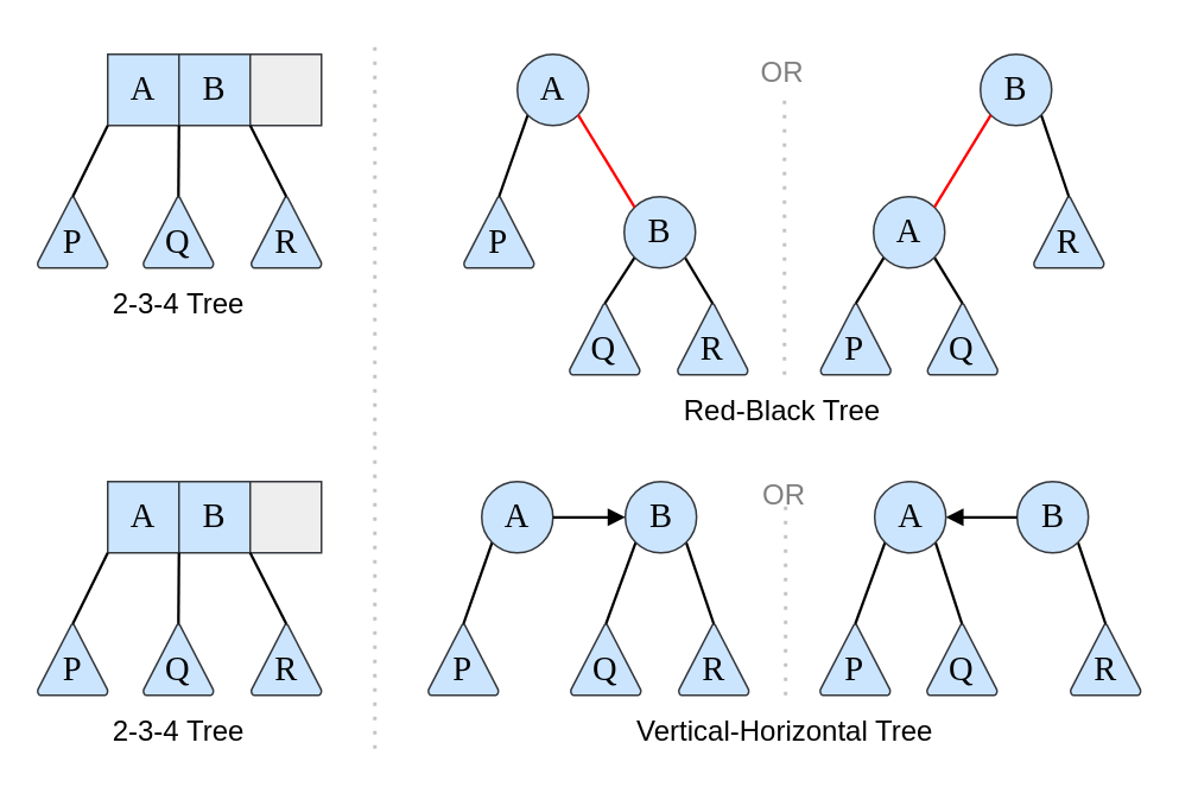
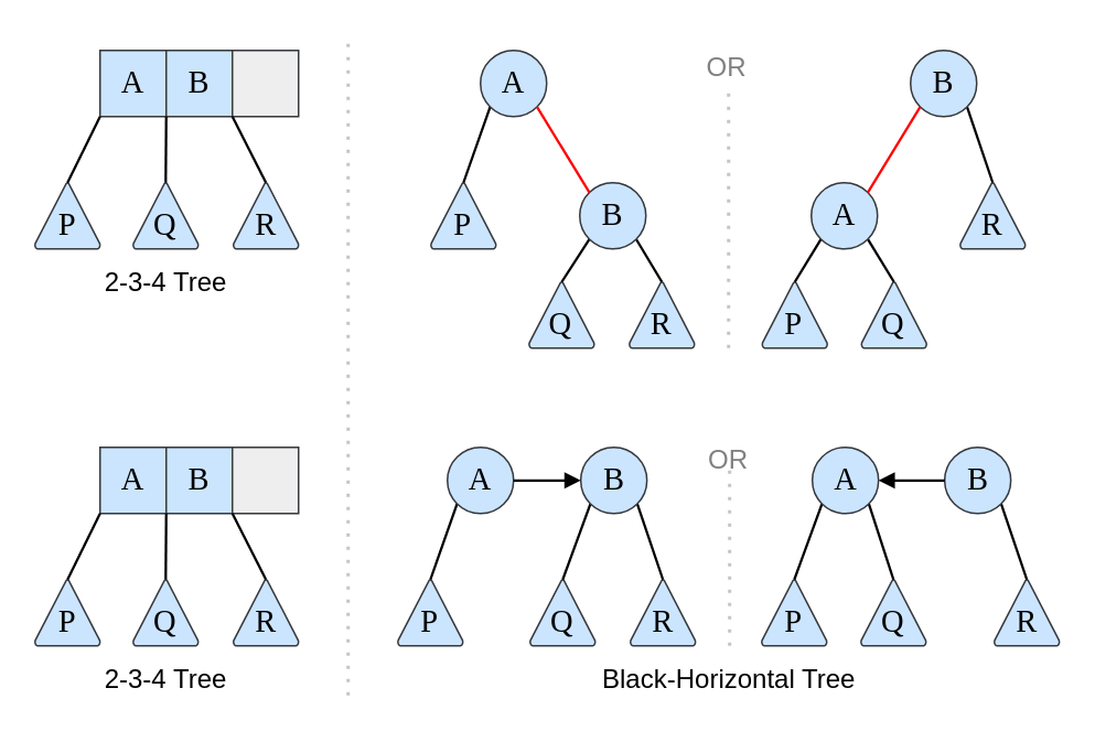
  <mxCell id="0" />
  <mxCell id="1" parent="0" />
  <mxCell id="2" value="" style="group" vertex="1" connectable="0" parent="1"><mxGeometry x="20" y="30" width="160" height="150" as="geometry" /></mxCell>
  <mxCell id="3" value="" style="group;fontFamily=Times New Roman;fontSize=19;" vertex="1" connectable="0" parent="2"><mxGeometry x="40" width="120" height="40" as="geometry" /></mxCell>
  <mxCell id="4" value="A" style="whiteSpace=wrap;html=1;aspect=fixed;fontFamily=Times New Roman;fontSize=19;fillColor=#cce5ff;strokeColor=#36393d;" vertex="1" parent="3"><mxGeometry width="40" height="40" as="geometry" /></mxCell>
  <mxCell id="5" value="B" style="whiteSpace=wrap;html=1;aspect=fixed;fontFamily=Times New Roman;fontSize=19;fillColor=#cce5ff;strokeColor=#36393d;" vertex="1" parent="3"><mxGeometry x="40" width="40" height="40" as="geometry" /></mxCell>
  <mxCell id="6" value="" style="whiteSpace=wrap;html=1;aspect=fixed;fontFamily=Times New Roman;fontSize=19;fillColor=#eeeeee;strokeColor=#36393d;" vertex="1" parent="3"><mxGeometry x="80" width="40" height="40" as="geometry" /></mxCell>
  <mxCell id="7" value="P" style="strokeWidth=1;html=1;shape=mxgraph.flowchart.extract_or_measurement;whiteSpace=wrap;fontFamily=Times New Roman;fontSize=19;verticalAlign=bottom;fillColor=#cce5ff;strokeColor=#36393d;" vertex="1" parent="2"><mxGeometry x="0.62" y="80" width="39.38" height="40" as="geometry" /></mxCell>
  <mxCell id="8" value="Q" style="strokeWidth=1;html=1;shape=mxgraph.flowchart.extract_or_measurement;whiteSpace=wrap;fontFamily=Times New Roman;fontSize=19;verticalAlign=bottom;fillColor=#cce5ff;strokeColor=#36393d;" vertex="1" parent="2"><mxGeometry x="60" y="80" width="39.38" height="40" as="geometry" /></mxCell>
  <mxCell id="9" value="R" style="strokeWidth=1;html=1;shape=mxgraph.flowchart.extract_or_measurement;whiteSpace=wrap;fontFamily=Times New Roman;fontSize=19;verticalAlign=bottom;fillColor=#cce5ff;strokeColor=#36393d;" vertex="1" parent="2"><mxGeometry x="120.62" y="80" width="39.38" height="40" as="geometry" /></mxCell>
  <mxCell id="10" style="rounded=0;orthogonalLoop=1;jettySize=auto;html=1;exitX=0;exitY=1;exitDx=0;exitDy=0;entryX=0.5;entryY=0;entryDx=0;entryDy=0;entryPerimeter=0;fontFamily=Times New Roman;fontSize=19;endArrow=none;endFill=0;strokeWidth=1.5;" edge="1" parent="2" source="5" target="8"><mxGeometry relative="1" as="geometry" /></mxCell>
  <mxCell id="11" style="rounded=0;orthogonalLoop=1;jettySize=auto;html=1;exitX=0;exitY=1;exitDx=0;exitDy=0;entryX=0.5;entryY=0;entryDx=0;entryDy=0;entryPerimeter=0;fontFamily=Times New Roman;fontSize=19;endArrow=none;endFill=0;strokeWidth=1.5;" edge="1" parent="2" source="4" target="7"><mxGeometry relative="1" as="geometry" /></mxCell>
  <mxCell id="12" style="rounded=0;orthogonalLoop=1;jettySize=auto;html=1;exitX=1;exitY=1;exitDx=0;exitDy=0;entryX=0.5;entryY=0;entryDx=0;entryDy=0;entryPerimeter=0;fontFamily=Times New Roman;fontSize=19;endArrow=none;endFill=0;strokeWidth=1.5;" edge="1" parent="2" source="5" target="9"><mxGeometry relative="1" as="geometry" /></mxCell>
  <mxCell id="13" value="2-3-4 Tree" style="text;html=1;strokeColor=none;fillColor=none;align=center;verticalAlign=middle;whiteSpace=wrap;rounded=0;strokeWidth=1;fontFamily=Helvetica;fontSize=16;labelPosition=center;verticalLabelPosition=middle;" vertex="1" parent="2"><mxGeometry y="130" width="160" height="20" as="geometry" /></mxCell>
  <mxCell id="14" value="" style="group" vertex="1" connectable="0" parent="1"><mxGeometry x="260" y="30" width="359.38" height="210" as="geometry" /></mxCell>
  <mxCell id="15" value="" style="group" vertex="1" connectable="0" parent="14"><mxGeometry width="159.69" height="180" as="geometry" /></mxCell>
  <mxCell id="16" value="P" style="strokeWidth=1;html=1;shape=mxgraph.flowchart.extract_or_measurement;whiteSpace=wrap;fontFamily=Times New Roman;fontSize=19;verticalAlign=bottom;fillColor=#cce5ff;strokeColor=#36393d;" vertex="1" parent="15"><mxGeometry y="80" width="39.38" height="40" as="geometry" /></mxCell>
  <mxCell id="17" value="Q" style="strokeWidth=1;html=1;shape=mxgraph.flowchart.extract_or_measurement;whiteSpace=wrap;fontFamily=Times New Roman;fontSize=19;verticalAlign=bottom;fillColor=#cce5ff;strokeColor=#36393d;" vertex="1" parent="15"><mxGeometry x="59.38" y="140" width="39.38" height="40" as="geometry" /></mxCell>
  <mxCell id="18" value="R" style="strokeWidth=1;html=1;shape=mxgraph.flowchart.extract_or_measurement;whiteSpace=wrap;fontFamily=Times New Roman;fontSize=19;verticalAlign=bottom;fillColor=#cce5ff;strokeColor=#36393d;" vertex="1" parent="15"><mxGeometry x="120" y="140" width="39.38" height="40" as="geometry" /></mxCell>
  <mxCell id="19" style="edgeStyle=none;rounded=0;orthogonalLoop=1;jettySize=auto;html=1;exitX=0;exitY=1;exitDx=0;exitDy=0;entryX=0.5;entryY=0;entryDx=0;entryDy=0;entryPerimeter=0;fontFamily=Helvetica;fontSize=16;endArrow=none;endFill=0;strokeWidth=1.5;" edge="1" parent="15" source="20" target="16"><mxGeometry relative="1" as="geometry" /></mxCell>
  <mxCell id="20" value="A" style="ellipse;whiteSpace=wrap;html=1;aspect=fixed;strokeWidth=1;fontFamily=Times New Roman;fontSize=19;fillColor=#cce5ff;strokeColor=#36393d;" vertex="1" parent="15"><mxGeometry x="30" width="40" height="40" as="geometry" /></mxCell>
  <mxCell id="21" style="edgeStyle=none;rounded=0;orthogonalLoop=1;jettySize=auto;html=1;exitX=0;exitY=1;exitDx=0;exitDy=0;entryX=0.5;entryY=0;entryDx=0;entryDy=0;entryPerimeter=0;fontFamily=Helvetica;fontSize=16;endArrow=none;endFill=0;strokeWidth=1.5;" edge="1" parent="15" source="23" target="17"><mxGeometry relative="1" as="geometry" /></mxCell>
  <mxCell id="22" style="edgeStyle=none;rounded=0;orthogonalLoop=1;jettySize=auto;html=1;exitX=1;exitY=1;exitDx=0;exitDy=0;entryX=0.5;entryY=0;entryDx=0;entryDy=0;entryPerimeter=0;fontFamily=Helvetica;fontSize=16;endArrow=none;endFill=0;strokeWidth=1.5;" edge="1" parent="15" source="23" target="18"><mxGeometry relative="1" as="geometry" /></mxCell>
  <mxCell id="23" value="B" style="ellipse;whiteSpace=wrap;html=1;aspect=fixed;strokeWidth=1;fontFamily=Times New Roman;fontSize=19;fillColor=#cce5ff;strokeColor=#36393d;" vertex="1" parent="15"><mxGeometry x="90" y="80" width="40" height="40" as="geometry" /></mxCell>
  <mxCell id="24" style="edgeStyle=none;rounded=0;orthogonalLoop=1;jettySize=auto;html=1;exitX=1;exitY=1;exitDx=0;exitDy=0;entryX=0;entryY=0;entryDx=0;entryDy=0;fontFamily=Helvetica;fontSize=16;endArrow=none;endFill=0;strokeColor=#FF0000;strokeWidth=1.5;" edge="1" parent="15" source="20" target="23"><mxGeometry relative="1" as="geometry" /></mxCell>
- <mxCell id="25" value="Red-Black Tree" style="text;html=1;strokeColor=none;fillColor=none;align=center;verticalAlign=middle;whiteSpace=wrap;rounded=0;strokeWidth=1;fontFamily=Helvetica;fontSize=16;labelPosition=center;verticalLabelPosition=middle;" vertex="1" parent="14"><mxGeometry x="99.38" y="190" width="160" height="20" as="geometry" /></mxCell>
  <mxCell id="26" value="" style="group" vertex="1" connectable="0" parent="14"><mxGeometry x="200.31" width="159.07" height="180" as="geometry" /></mxCell>
  <mxCell id="27" value="P" style="strokeWidth=1;html=1;shape=mxgraph.flowchart.extract_or_measurement;whiteSpace=wrap;fontFamily=Times New Roman;fontSize=19;verticalAlign=bottom;fillColor=#cce5ff;strokeColor=#36393d;" vertex="1" parent="26"><mxGeometry y="140" width="39.38" height="40" as="geometry" /></mxCell>
  <mxCell id="28" value="Q" style="strokeWidth=1;html=1;shape=mxgraph.flowchart.extract_or_measurement;whiteSpace=wrap;fontFamily=Times New Roman;fontSize=19;verticalAlign=bottom;fillColor=#cce5ff;strokeColor=#36393d;" vertex="1" parent="26"><mxGeometry x="60.0" y="140" width="39.38" height="40" as="geometry" /></mxCell>
  <mxCell id="29" value="R" style="strokeWidth=1;html=1;shape=mxgraph.flowchart.extract_or_measurement;whiteSpace=wrap;fontFamily=Times New Roman;fontSize=19;verticalAlign=bottom;fillColor=#cce5ff;strokeColor=#36393d;" vertex="1" parent="26"><mxGeometry x="119.69" y="80" width="39.38" height="40" as="geometry" /></mxCell>
  <mxCell id="30" style="edgeStyle=none;rounded=0;orthogonalLoop=1;jettySize=auto;html=1;exitX=0;exitY=1;exitDx=0;exitDy=0;entryX=0.5;entryY=0;entryDx=0;entryDy=0;entryPerimeter=0;fontFamily=Helvetica;fontSize=16;endArrow=none;endFill=0;strokeWidth=1.5;" edge="1" parent="26" source="32" target="27"><mxGeometry relative="1" as="geometry" /></mxCell>
  <mxCell id="31" style="edgeStyle=none;rounded=0;orthogonalLoop=1;jettySize=auto;html=1;exitX=1;exitY=1;exitDx=0;exitDy=0;entryX=0.5;entryY=0;entryDx=0;entryDy=0;entryPerimeter=0;strokeColor=default;strokeWidth=1.5;fontFamily=Helvetica;fontSize=16;endArrow=none;endFill=0;" edge="1" parent="26" source="32" target="28"><mxGeometry relative="1" as="geometry" /></mxCell>
  <mxCell id="32" value="A" style="ellipse;whiteSpace=wrap;html=1;aspect=fixed;strokeWidth=1;fontFamily=Times New Roman;fontSize=19;fillColor=#cce5ff;strokeColor=#36393d;" vertex="1" parent="26"><mxGeometry x="29.69" y="80" width="40" height="40" as="geometry" /></mxCell>
  <mxCell id="33" style="edgeStyle=none;rounded=0;orthogonalLoop=1;jettySize=auto;html=1;exitX=1;exitY=1;exitDx=0;exitDy=0;entryX=0.5;entryY=0;entryDx=0;entryDy=0;entryPerimeter=0;fontFamily=Helvetica;fontSize=16;endArrow=none;endFill=0;strokeWidth=1.5;" edge="1" parent="26" source="34" target="29"><mxGeometry relative="1" as="geometry" /></mxCell>
  <mxCell id="34" value="B" style="ellipse;whiteSpace=wrap;html=1;aspect=fixed;strokeWidth=1;fontFamily=Times New Roman;fontSize=19;fillColor=#cce5ff;strokeColor=#36393d;" vertex="1" parent="26"><mxGeometry x="89.69" width="40" height="40" as="geometry" /></mxCell>
  <mxCell id="35" style="edgeStyle=none;rounded=0;orthogonalLoop=1;jettySize=auto;html=1;exitX=1;exitY=0;exitDx=0;exitDy=0;entryX=0;entryY=1;entryDx=0;entryDy=0;fontFamily=Helvetica;fontSize=16;endArrow=none;endFill=0;strokeColor=#FF0000;strokeWidth=1.5;" edge="1" parent="26" source="32" target="34"><mxGeometry relative="1" as="geometry" /></mxCell>
  <mxCell id="36" value="" style="group" vertex="1" connectable="0" parent="14"><mxGeometry x="159.38" width="40" height="180" as="geometry" /></mxCell>
  <mxCell id="37" value="" style="endArrow=none;dashed=1;html=1;dashPattern=1 3;strokeWidth=2;rounded=0;strokeColor=#C5C5C5;fontFamily=Times New Roman;fontSize=19;fillColor=#eeeeee;fontColor=#808080;" edge="1" parent="36"><mxGeometry width="50" height="50" relative="1" as="geometry"><mxPoint x="20.62" y="180" as="sourcePoint" /><mxPoint x="20.62" y="20" as="targetPoint" /></mxGeometry></mxCell>
  <mxCell id="38" value="OR" style="text;html=1;strokeColor=none;fillColor=none;align=center;verticalAlign=middle;whiteSpace=wrap;rounded=0;strokeWidth=1;fontFamily=Helvetica;fontSize=16;labelPosition=center;verticalLabelPosition=middle;fontColor=#808080;" vertex="1" parent="36"><mxGeometry width="40" height="20" as="geometry" /></mxCell>
  <mxCell id="39" value="" style="group" vertex="1" connectable="0" parent="1"><mxGeometry x="20" y="270" width="160" height="150" as="geometry" /></mxCell>
  <mxCell id="40" value="" style="group;fontFamily=Times New Roman;fontSize=19;" vertex="1" connectable="0" parent="39"><mxGeometry x="40" width="120" height="40" as="geometry" /></mxCell>
  <mxCell id="41" value="A" style="whiteSpace=wrap;html=1;aspect=fixed;fontFamily=Times New Roman;fontSize=19;fillColor=#cce5ff;strokeColor=#36393d;" vertex="1" parent="40"><mxGeometry width="40" height="40" as="geometry" /></mxCell>
  <mxCell id="42" value="B" style="whiteSpace=wrap;html=1;aspect=fixed;fontFamily=Times New Roman;fontSize=19;fillColor=#cce5ff;strokeColor=#36393d;" vertex="1" parent="40"><mxGeometry x="40" width="40" height="40" as="geometry" /></mxCell>
  <mxCell id="43" value="" style="whiteSpace=wrap;html=1;aspect=fixed;fontFamily=Times New Roman;fontSize=19;fillColor=#eeeeee;strokeColor=#36393d;" vertex="1" parent="40"><mxGeometry x="80" width="40" height="40" as="geometry" /></mxCell>
  <mxCell id="44" value="P" style="strokeWidth=1;html=1;shape=mxgraph.flowchart.extract_or_measurement;whiteSpace=wrap;fontFamily=Times New Roman;fontSize=19;verticalAlign=bottom;fillColor=#cce5ff;strokeColor=#36393d;" vertex="1" parent="39"><mxGeometry x="0.62" y="80" width="39.38" height="40" as="geometry" /></mxCell>
  <mxCell id="45" value="Q" style="strokeWidth=1;html=1;shape=mxgraph.flowchart.extract_or_measurement;whiteSpace=wrap;fontFamily=Times New Roman;fontSize=19;verticalAlign=bottom;fillColor=#cce5ff;strokeColor=#36393d;" vertex="1" parent="39"><mxGeometry x="60" y="80" width="39.38" height="40" as="geometry" /></mxCell>
  <mxCell id="46" value="R" style="strokeWidth=1;html=1;shape=mxgraph.flowchart.extract_or_measurement;whiteSpace=wrap;fontFamily=Times New Roman;fontSize=19;verticalAlign=bottom;fillColor=#cce5ff;strokeColor=#36393d;" vertex="1" parent="39"><mxGeometry x="120.62" y="80" width="39.38" height="40" as="geometry" /></mxCell>
  <mxCell id="47" style="rounded=0;orthogonalLoop=1;jettySize=auto;html=1;exitX=0;exitY=1;exitDx=0;exitDy=0;entryX=0.5;entryY=0;entryDx=0;entryDy=0;entryPerimeter=0;fontFamily=Times New Roman;fontSize=19;endArrow=none;endFill=0;strokeWidth=1.5;" edge="1" parent="39" source="42" target="45"><mxGeometry relative="1" as="geometry" /></mxCell>
  <mxCell id="48" style="rounded=0;orthogonalLoop=1;jettySize=auto;html=1;exitX=0;exitY=1;exitDx=0;exitDy=0;entryX=0.5;entryY=0;entryDx=0;entryDy=0;entryPerimeter=0;fontFamily=Times New Roman;fontSize=19;endArrow=none;endFill=0;strokeWidth=1.5;" edge="1" parent="39" source="41" target="44"><mxGeometry relative="1" as="geometry" /></mxCell>
  <mxCell id="49" style="rounded=0;orthogonalLoop=1;jettySize=auto;html=1;exitX=1;exitY=1;exitDx=0;exitDy=0;entryX=0.5;entryY=0;entryDx=0;entryDy=0;entryPerimeter=0;fontFamily=Times New Roman;fontSize=19;endArrow=none;endFill=0;strokeWidth=1.5;" edge="1" parent="39" source="42" target="46"><mxGeometry relative="1" as="geometry" /></mxCell>
  <mxCell id="50" value="2-3-4 Tree" style="text;html=1;strokeColor=none;fillColor=none;align=center;verticalAlign=middle;whiteSpace=wrap;rounded=0;strokeWidth=1;fontFamily=Helvetica;fontSize=16;labelPosition=center;verticalLabelPosition=middle;" vertex="1" parent="39"><mxGeometry y="130" width="160" height="20" as="geometry" /></mxCell>
  <mxCell id="51" value="" style="group" vertex="1" connectable="0" parent="1"><mxGeometry x="240" y="270" width="400" height="150" as="geometry" /></mxCell>
- <mxCell id="52" value="Vertical-Horizontal Tree" style="text;html=1;strokeColor=none;fillColor=none;align=center;verticalAlign=middle;whiteSpace=wrap;rounded=0;strokeWidth=1;fontFamily=Helvetica;fontSize=16;labelPosition=center;verticalLabelPosition=middle;" vertex="1" parent="51"><mxGeometry x="109.69" y="130" width="180.62" height="20" as="geometry" /></mxCell>
+ <mxCell id="52" value="Black-Horizontal Tree" style="text;html=1;strokeColor=none;fillColor=none;align=center;verticalAlign=middle;whiteSpace=wrap;rounded=0;strokeWidth=1;fontFamily=Helvetica;fontSize=16;labelPosition=center;verticalLabelPosition=middle;" vertex="1" parent="51"><mxGeometry x="109.69" y="130" width="180.62" height="20" as="geometry" /></mxCell>
  <mxCell id="53" value="" style="group" vertex="1" connectable="0" parent="51"><mxGeometry x="180" width="40" height="120" as="geometry" /></mxCell>
  <mxCell id="54" value="" style="endArrow=none;dashed=1;html=1;dashPattern=1 3;strokeWidth=2;rounded=0;strokeColor=#C5C5C5;fontFamily=Times New Roman;fontSize=19;fillColor=#eeeeee;fontColor=#808080;" edge="1" parent="53"><mxGeometry width="50" height="50" relative="1" as="geometry"><mxPoint x="20.62" y="120" as="sourcePoint" /><mxPoint x="20.62" y="13.333" as="targetPoint" /></mxGeometry></mxCell>
  <mxCell id="55" value="OR" style="text;html=1;strokeColor=none;fillColor=none;align=center;verticalAlign=middle;whiteSpace=wrap;rounded=0;strokeWidth=1;fontFamily=Helvetica;fontSize=16;labelPosition=center;verticalLabelPosition=middle;fontColor=#808080;" vertex="1" parent="53"><mxGeometry width="40" height="13.333" as="geometry" /></mxCell>
  <mxCell id="56" value="" style="group" vertex="1" connectable="0" parent="51"><mxGeometry x="220" width="180" height="120" as="geometry" /></mxCell>
  <mxCell id="57" value="P" style="strokeWidth=1;html=1;shape=mxgraph.flowchart.extract_or_measurement;whiteSpace=wrap;fontFamily=Times New Roman;fontSize=19;verticalAlign=bottom;fillColor=#cce5ff;strokeColor=#36393d;" vertex="1" parent="56"><mxGeometry y="80" width="39.38" height="40" as="geometry" /></mxCell>
  <mxCell id="58" value="Q" style="strokeWidth=1;html=1;shape=mxgraph.flowchart.extract_or_measurement;whiteSpace=wrap;fontFamily=Times New Roman;fontSize=19;verticalAlign=bottom;fillColor=#cce5ff;strokeColor=#36393d;" vertex="1" parent="56"><mxGeometry x="60" y="80" width="39.38" height="40" as="geometry" /></mxCell>
  <mxCell id="59" value="R" style="strokeWidth=1;html=1;shape=mxgraph.flowchart.extract_or_measurement;whiteSpace=wrap;fontFamily=Times New Roman;fontSize=19;verticalAlign=bottom;fillColor=#cce5ff;strokeColor=#36393d;" vertex="1" parent="56"><mxGeometry x="140.62" y="80" width="39.38" height="40" as="geometry" /></mxCell>
  <mxCell id="60" style="edgeStyle=none;rounded=0;orthogonalLoop=1;jettySize=auto;html=1;exitX=0;exitY=1;exitDx=0;exitDy=0;entryX=0.5;entryY=0;entryDx=0;entryDy=0;entryPerimeter=0;fontFamily=Helvetica;fontSize=16;endArrow=none;endFill=0;strokeWidth=1.5;" edge="1" parent="56" source="62" target="57"><mxGeometry relative="1" as="geometry" /></mxCell>
  <mxCell id="61" style="edgeStyle=none;rounded=0;orthogonalLoop=1;jettySize=auto;html=1;exitX=1;exitY=1;exitDx=0;exitDy=0;entryX=0.5;entryY=0;entryDx=0;entryDy=0;entryPerimeter=0;strokeColor=default;strokeWidth=1.5;fontFamily=Helvetica;fontSize=16;endArrow=none;endFill=0;" edge="1" parent="56" source="62" target="58"><mxGeometry relative="1" as="geometry" /></mxCell>
  <mxCell id="62" value="A" style="ellipse;whiteSpace=wrap;html=1;aspect=fixed;strokeWidth=1;fontFamily=Times New Roman;fontSize=19;fillColor=#cce5ff;strokeColor=#36393d;" vertex="1" parent="56"><mxGeometry x="30.62" width="40" height="40" as="geometry" /></mxCell>
  <mxCell id="63" style="edgeStyle=none;rounded=0;orthogonalLoop=1;jettySize=auto;html=1;exitX=1;exitY=1;exitDx=0;exitDy=0;entryX=0.5;entryY=0;entryDx=0;entryDy=0;entryPerimeter=0;fontFamily=Helvetica;fontSize=16;endArrow=none;endFill=0;strokeWidth=1.5;" edge="1" parent="56" source="64" target="59"><mxGeometry relative="1" as="geometry" /></mxCell>
  <mxCell id="64" value="B" style="ellipse;whiteSpace=wrap;html=1;aspect=fixed;strokeWidth=1;fontFamily=Times New Roman;fontSize=19;fillColor=#cce5ff;strokeColor=#36393d;" vertex="1" parent="56"><mxGeometry x="110.62" width="40" height="40" as="geometry" /></mxCell>
  <mxCell id="65" style="edgeStyle=none;rounded=0;orthogonalLoop=1;jettySize=auto;html=1;exitX=1;exitY=0.5;exitDx=0;exitDy=0;entryX=0;entryY=0.5;entryDx=0;entryDy=0;fontFamily=Helvetica;fontSize=16;endArrow=none;endFill=0;strokeColor=#000000;strokeWidth=1.5;startArrow=block;startFill=1;" edge="1" parent="56" source="62" target="64"><mxGeometry relative="1" as="geometry" /></mxCell>
  <mxCell id="66" value="" style="group" vertex="1" connectable="0" parent="51"><mxGeometry width="180" height="120" as="geometry" /></mxCell>
  <mxCell id="67" value="P" style="strokeWidth=1;html=1;shape=mxgraph.flowchart.extract_or_measurement;whiteSpace=wrap;fontFamily=Times New Roman;fontSize=19;verticalAlign=bottom;fillColor=#cce5ff;strokeColor=#36393d;" vertex="1" parent="66"><mxGeometry y="80" width="39.38" height="40" as="geometry" /></mxCell>
  <mxCell id="68" value="Q" style="strokeWidth=1;html=1;shape=mxgraph.flowchart.extract_or_measurement;whiteSpace=wrap;fontFamily=Times New Roman;fontSize=19;verticalAlign=bottom;fillColor=#cce5ff;strokeColor=#36393d;" vertex="1" parent="66"><mxGeometry x="80" y="80" width="39.38" height="40" as="geometry" /></mxCell>
  <mxCell id="69" value="R" style="strokeWidth=1;html=1;shape=mxgraph.flowchart.extract_or_measurement;whiteSpace=wrap;fontFamily=Times New Roman;fontSize=19;verticalAlign=bottom;fillColor=#cce5ff;strokeColor=#36393d;" vertex="1" parent="66"><mxGeometry x="140.62" y="80" width="39.38" height="40" as="geometry" /></mxCell>
  <mxCell id="70" style="edgeStyle=none;rounded=0;orthogonalLoop=1;jettySize=auto;html=1;exitX=0;exitY=1;exitDx=0;exitDy=0;entryX=0.5;entryY=0;entryDx=0;entryDy=0;entryPerimeter=0;fontFamily=Helvetica;fontSize=16;endArrow=none;endFill=0;strokeWidth=1.5;" edge="1" parent="66" source="71" target="67"><mxGeometry relative="1" as="geometry" /></mxCell>
  <mxCell id="71" value="A" style="ellipse;whiteSpace=wrap;html=1;aspect=fixed;strokeWidth=1;fontFamily=Times New Roman;fontSize=19;fillColor=#cce5ff;strokeColor=#36393d;" vertex="1" parent="66"><mxGeometry x="30" width="40" height="40" as="geometry" /></mxCell>
  <mxCell id="72" style="edgeStyle=none;rounded=0;orthogonalLoop=1;jettySize=auto;html=1;exitX=0;exitY=1;exitDx=0;exitDy=0;entryX=0.5;entryY=0;entryDx=0;entryDy=0;entryPerimeter=0;fontFamily=Helvetica;fontSize=16;endArrow=none;endFill=0;strokeWidth=1.5;" edge="1" parent="66" source="74" target="68"><mxGeometry relative="1" as="geometry" /></mxCell>
  <mxCell id="73" style="edgeStyle=none;rounded=0;orthogonalLoop=1;jettySize=auto;html=1;exitX=1;exitY=1;exitDx=0;exitDy=0;entryX=0.5;entryY=0;entryDx=0;entryDy=0;entryPerimeter=0;fontFamily=Helvetica;fontSize=16;endArrow=none;endFill=0;strokeWidth=1.5;" edge="1" parent="66" source="74" target="69"><mxGeometry relative="1" as="geometry" /></mxCell>
  <mxCell id="74" value="B" style="ellipse;whiteSpace=wrap;html=1;aspect=fixed;strokeWidth=1;fontFamily=Times New Roman;fontSize=19;fillColor=#cce5ff;strokeColor=#36393d;" vertex="1" parent="66"><mxGeometry x="110.62" width="40" height="40" as="geometry" /></mxCell>
  <mxCell id="75" style="edgeStyle=none;rounded=0;orthogonalLoop=1;jettySize=auto;html=1;exitX=1;exitY=0.5;exitDx=0;exitDy=0;entryX=0;entryY=0.5;entryDx=0;entryDy=0;fontFamily=Helvetica;fontSize=16;endArrow=block;endFill=1;strokeColor=#000000;strokeWidth=1.5;startArrow=none;startFill=0;" edge="1" parent="66" source="71" target="74"><mxGeometry relative="1" as="geometry" /></mxCell>
  <mxCell id="76" value="" style="endArrow=none;dashed=1;html=1;dashPattern=1 3;strokeWidth=2;rounded=0;strokeColor=#C5C5C5;fontFamily=Times New Roman;fontSize=19;fillColor=#eeeeee;fontColor=#808080;" edge="1" parent="1"><mxGeometry width="50" height="50" relative="1" as="geometry"><mxPoint x="210" y="420" as="sourcePoint" /><mxPoint x="210" y="20" as="targetPoint" /></mxGeometry></mxCell>
